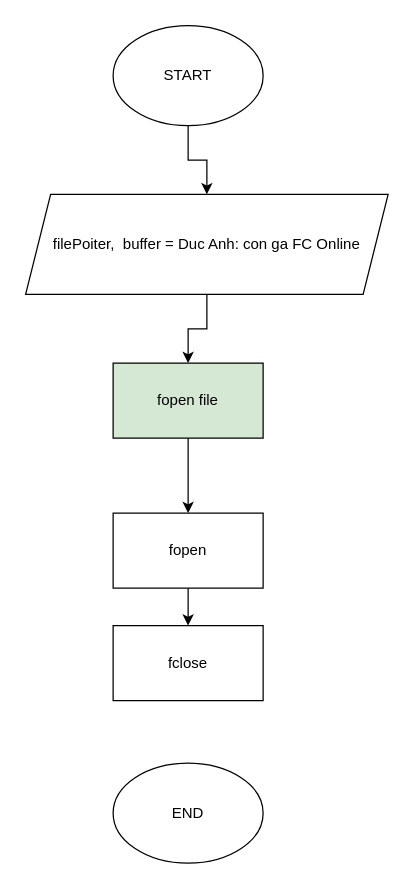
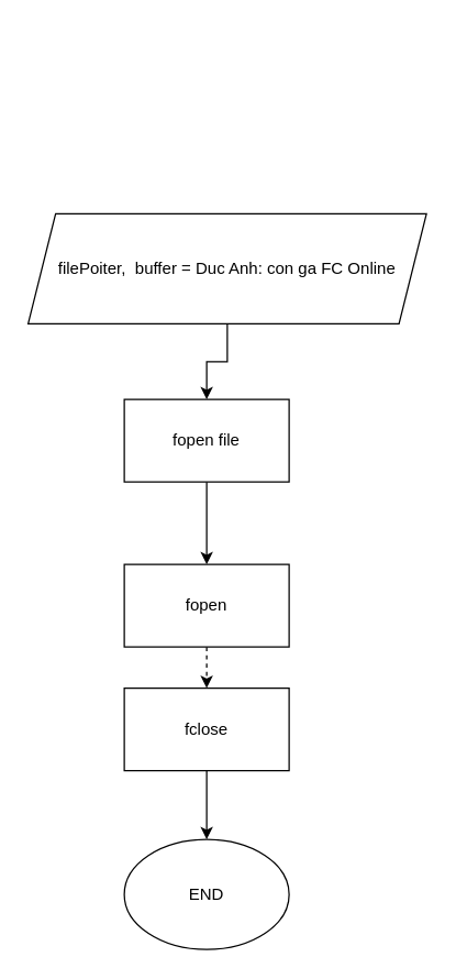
  <mxCell id="0" />
  <mxCell id="1" parent="0" />
- <mxCell id="2" style="edgeStyle=orthogonalEdgeStyle;rounded=0;orthogonalLoop=1;jettySize=auto;html=1;exitX=0.5;exitY=1;exitDx=0;exitDy=0;entryX=0.5;entryY=0;entryDx=0;entryDy=0;" edge="1" parent="1" source="3" target="5"><mxGeometry relative="1" as="geometry" /></mxCell>
- <mxCell id="3" value="START" style="ellipse;whiteSpace=wrap;html=1;" vertex="1" parent="1"><mxGeometry x="90" y="20" width="120" height="80" as="geometry" /></mxCell>
  <mxCell id="4" style="edgeStyle=orthogonalEdgeStyle;rounded=0;orthogonalLoop=1;jettySize=auto;html=1;exitX=0.5;exitY=1;exitDx=0;exitDy=0;entryX=0.5;entryY=0;entryDx=0;entryDy=0;" edge="1" parent="1" source="5" target="7"><mxGeometry relative="1" as="geometry" /></mxCell>
  <mxCell id="5" value="filePoiter,&amp;nbsp; buffer =&amp;nbsp;Duc Anh: con ga FC Online" style="shape=parallelogram;perimeter=parallelogramPerimeter;whiteSpace=wrap;html=1;fixedSize=1;" vertex="1" parent="1"><mxGeometry x="20" y="155" width="290" height="80" as="geometry" /></mxCell>
  <mxCell id="6" style="edgeStyle=orthogonalEdgeStyle;rounded=0;orthogonalLoop=1;jettySize=auto;html=1;exitX=0.5;exitY=1;exitDx=0;exitDy=0;entryX=0.5;entryY=0;entryDx=0;entryDy=0;" edge="1" parent="1" source="7" target="9"><mxGeometry relative="1" as="geometry" /></mxCell>
- <mxCell id="7" value="fopen file" style="rounded=0;whiteSpace=wrap;html=1;fillColor=#d5e8d4;" vertex="1" parent="1"><mxGeometry x="90" y="290" width="120" height="60" as="geometry" /></mxCell>
- <mxCell id="8" style="edgeStyle=orthogonalEdgeStyle;rounded=0;orthogonalLoop=1;jettySize=auto;html=1;exitX=0.5;exitY=1;exitDx=0;exitDy=0;entryX=0.5;entryY=0;entryDx=0;entryDy=0;" edge="1" parent="1" source="9" target="11"><mxGeometry relative="1" as="geometry" /></mxCell>
+ <mxCell id="7" value="fopen file" style="rounded=0;whiteSpace=wrap;html=1;" vertex="1" parent="1"><mxGeometry x="90" y="290" width="120" height="60" as="geometry" /></mxCell>
+ <mxCell id="8" style="edgeStyle=orthogonalEdgeStyle;rounded=0;orthogonalLoop=1;jettySize=auto;html=1;exitX=0.5;exitY=1;exitDx=0;exitDy=0;entryX=0.5;entryY=0;entryDx=0;entryDy=0;dashed=1;" edge="1" parent="1" source="9" target="11"><mxGeometry relative="1" as="geometry" /></mxCell>
  <mxCell id="9" value="fopen" style="rounded=0;whiteSpace=wrap;html=1;" vertex="1" parent="1"><mxGeometry x="90" y="410" width="120" height="60" as="geometry" /></mxCell>
+ <mxCell id="10" style="edgeStyle=orthogonalEdgeStyle;rounded=0;orthogonalLoop=1;jettySize=auto;html=1;exitX=0.5;exitY=1;exitDx=0;exitDy=0;entryX=0.5;entryY=0;entryDx=0;entryDy=0;" edge="1" parent="1" source="11" target="12"><mxGeometry relative="1" as="geometry" /></mxCell>
  <mxCell id="11" value="fclose" style="rounded=0;whiteSpace=wrap;html=1;" vertex="1" parent="1"><mxGeometry x="90" y="500" width="120" height="60" as="geometry" /></mxCell>
  <mxCell id="12" value="END" style="ellipse;whiteSpace=wrap;html=1;" vertex="1" parent="1"><mxGeometry x="90" y="610" width="120" height="80" as="geometry" /></mxCell>
